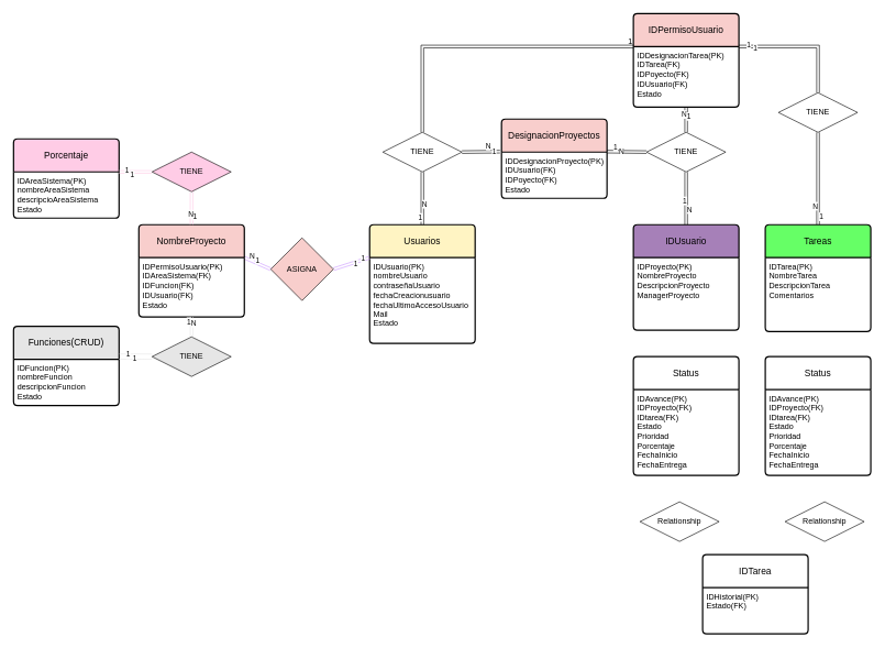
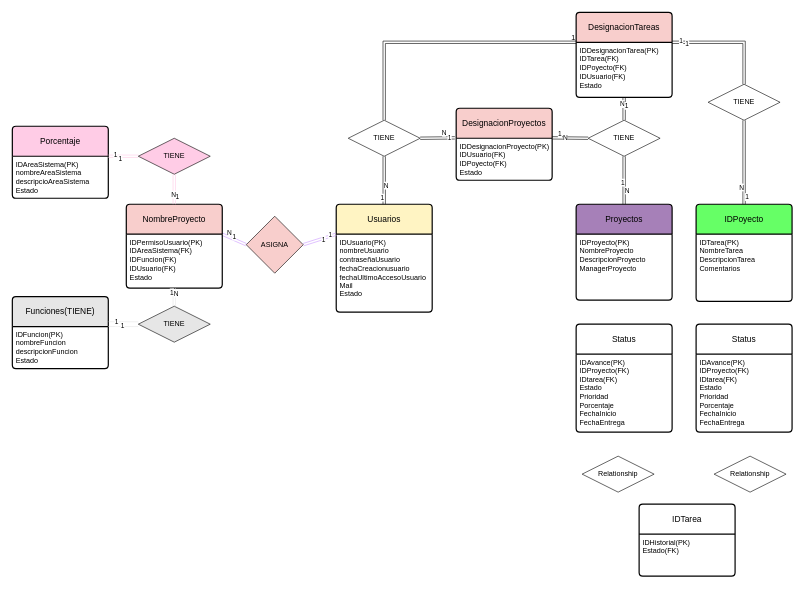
  <mxCell id="0" />
  <mxCell id="1" parent="0" />
- <mxCell id="2" value="Tareas" style="swimlane;childLayout=stackLayout;horizontal=1;startSize=50;horizontalStack=0;rounded=1;fontSize=14;fontStyle=0;strokeWidth=2;resizeParent=0;resizeLast=1;shadow=0;dashed=0;align=center;arcSize=4;whiteSpace=wrap;html=1;fillColor=#66FF66;" vertex="1" parent="1"><mxGeometry x="1160" y="340" width="160" height="162" as="geometry" /></mxCell>
+ <mxCell id="2" value="IDPoyecto" style="swimlane;childLayout=stackLayout;horizontal=1;startSize=50;horizontalStack=0;rounded=1;fontSize=14;fontStyle=0;strokeWidth=2;resizeParent=0;resizeLast=1;shadow=0;dashed=0;align=center;arcSize=4;whiteSpace=wrap;html=1;fillColor=#66FF66;" vertex="1" parent="1"><mxGeometry x="1160" y="340" width="160" height="162" as="geometry" /></mxCell>
  <mxCell id="3" value="IDTarea(PK)&lt;div&gt;&lt;div&gt;NombreTarea&lt;/div&gt;&lt;div&gt;DescripcionTarea&lt;/div&gt;&lt;div&gt;Comentarios&lt;/div&gt;&lt;div&gt;&lt;br&gt;&lt;/div&gt;&lt;/div&gt;" style="align=left;strokeColor=none;fillColor=none;spacingLeft=4;spacingRight=4;fontSize=12;verticalAlign=top;resizable=0;rotatable=0;part=1;html=1;whiteSpace=wrap;" vertex="1" parent="2"><mxGeometry y="50" width="160" height="112" as="geometry" /></mxCell>
- <mxCell id="4" value="IDUsuario" style="swimlane;childLayout=stackLayout;horizontal=1;startSize=50;horizontalStack=0;rounded=1;fontSize=14;fontStyle=0;strokeWidth=2;resizeParent=0;resizeLast=1;shadow=0;dashed=0;align=center;arcSize=4;whiteSpace=wrap;html=1;fillColor=#A680B8;" vertex="1" parent="1"><mxGeometry x="960" y="340" width="160" height="160" as="geometry" /></mxCell>
+ <mxCell id="4" value="Proyectos" style="swimlane;childLayout=stackLayout;horizontal=1;startSize=50;horizontalStack=0;rounded=1;fontSize=14;fontStyle=0;strokeWidth=2;resizeParent=0;resizeLast=1;shadow=0;dashed=0;align=center;arcSize=4;whiteSpace=wrap;html=1;fillColor=#A680B8;" vertex="1" parent="1"><mxGeometry x="960" y="340" width="160" height="160" as="geometry" /></mxCell>
  <mxCell id="5" value="IDProyecto(PK)&lt;div&gt;NombreProyecto&lt;/div&gt;&lt;div&gt;DescripcionProyecto&lt;/div&gt;&lt;div&gt;ManagerProyecto&lt;/div&gt;&lt;div&gt;&lt;br&gt;&lt;/div&gt;" style="align=left;strokeColor=none;fillColor=none;spacingLeft=4;spacingRight=4;fontSize=12;verticalAlign=top;resizable=0;rotatable=0;part=1;html=1;whiteSpace=wrap;" vertex="1" parent="4"><mxGeometry y="50" width="160" height="110" as="geometry" /></mxCell>
  <mxCell id="6" value="IDTarea" style="swimlane;childLayout=stackLayout;horizontal=1;startSize=50;horizontalStack=0;rounded=1;fontSize=14;fontStyle=0;strokeWidth=2;resizeParent=0;resizeLast=1;shadow=0;dashed=0;align=center;arcSize=4;whiteSpace=wrap;html=1;" vertex="1" parent="1"><mxGeometry x="1065" y="840" width="160" height="120" as="geometry" /></mxCell>
  <mxCell id="7" value="IDHistorial(PK)&lt;div&gt;Estado(FK)&lt;/div&gt;&lt;div&gt;&lt;br&gt;&lt;/div&gt;" style="align=left;strokeColor=none;fillColor=none;spacingLeft=4;spacingRight=4;fontSize=12;verticalAlign=top;resizable=0;rotatable=0;part=1;html=1;whiteSpace=wrap;" vertex="1" parent="6"><mxGeometry y="50" width="160" height="70" as="geometry" /></mxCell>
  <mxCell id="8" value="Usuarios" style="swimlane;childLayout=stackLayout;horizontal=1;startSize=50;horizontalStack=0;rounded=1;fontSize=14;fontStyle=0;strokeWidth=2;resizeParent=0;resizeLast=1;shadow=0;dashed=0;align=center;arcSize=4;whiteSpace=wrap;html=1;fillColor=#FFF4C3;" vertex="1" parent="1"><mxGeometry x="560" y="340" width="160" height="180" as="geometry" /></mxCell>
  <mxCell id="9" value="IDUsuario(PK)&lt;div&gt;&lt;div&gt;&lt;/div&gt;&lt;/div&gt;&lt;div&gt;&lt;div&gt;&lt;span style=&quot;background-color: transparent; color: light-dark(rgb(0, 0, 0), rgb(255, 255, 255));&quot;&gt;nombreUsuario&lt;/span&gt;&lt;/div&gt;&lt;div&gt;&lt;span style=&quot;background-color: transparent; color: light-dark(rgb(0, 0, 0), rgb(255, 255, 255));&quot;&gt;contraseñaUsuario&lt;/span&gt;&lt;/div&gt;&lt;div&gt;fechaCreacionusuario&lt;/div&gt;&lt;/div&gt;&lt;div&gt;fechaUltimoAccesoUsuario&lt;/div&gt;&lt;div&gt;Mail&lt;/div&gt;&lt;div&gt;Estado&lt;/div&gt;" style="align=left;strokeColor=none;fillColor=none;spacingLeft=4;spacingRight=4;fontSize=12;verticalAlign=top;resizable=0;rotatable=0;part=1;html=1;whiteSpace=wrap;" vertex="1" parent="8"><mxGeometry y="50" width="160" height="130" as="geometry" /></mxCell>
  <mxCell id="10" value="ASIGNA" style="shape=rhombus;perimeter=rhombusPerimeter;whiteSpace=wrap;html=1;align=center;fillColor=#F8CECC;" vertex="1" parent="1"><mxGeometry x="410" y="360" width="95" height="95" as="geometry" /></mxCell>
  <mxCell id="11" value="" style="shape=link;html=1;rounded=0;strokeColor=#CC99FF;exitX=1;exitY=0.5;exitDx=0;exitDy=0;entryX=0;entryY=0;entryDx=0;entryDy=0;" edge="1" parent="1" source="10" target="9"><mxGeometry relative="1" as="geometry"><mxPoint x="180" y="240" as="sourcePoint" /><mxPoint x="540" y="420" as="targetPoint" /></mxGeometry></mxCell>
  <mxCell id="12" value="1" style="edgeLabel;html=1;align=center;verticalAlign=middle;resizable=0;points=[];" vertex="1" connectable="0" parent="11"><mxGeometry x="0.647" y="3" relative="1" as="geometry"><mxPoint as="offset" /></mxGeometry></mxCell>
  <mxCell id="13" value="1" style="edgeLabel;html=1;align=center;verticalAlign=middle;resizable=0;points=[];" vertex="1" connectable="0" parent="11"><mxGeometry x="0.203" y="-2" relative="1" as="geometry"><mxPoint as="offset" /></mxGeometry></mxCell>
  <mxCell id="14" value="" style="shape=link;html=1;rounded=0;strokeColor=#CC99FF;exitX=1;exitY=0;exitDx=0;exitDy=0;entryX=0;entryY=0.5;entryDx=0;entryDy=0;" edge="1" parent="1" source="18" target="10"><mxGeometry relative="1" as="geometry"><mxPoint x="340" y="350" as="sourcePoint" /><mxPoint x="230" y="460" as="targetPoint" /><Array as="points" /></mxGeometry></mxCell>
  <mxCell id="15" value="N" style="edgeLabel;html=1;align=center;verticalAlign=middle;resizable=0;points=[];" vertex="1" connectable="0" parent="14"><mxGeometry x="-0.798" y="5" relative="1" as="geometry"><mxPoint x="6" as="offset" /></mxGeometry></mxCell>
  <mxCell id="16" value="1" style="edgeLabel;html=1;align=center;verticalAlign=middle;resizable=0;points=[];" vertex="1" connectable="0" parent="14"><mxGeometry x="-0.55" y="-2" relative="1" as="geometry"><mxPoint x="11" y="-2" as="offset" /></mxGeometry></mxCell>
  <mxCell id="17" value="NombreProyecto" style="swimlane;childLayout=stackLayout;horizontal=1;startSize=50;horizontalStack=0;rounded=1;fontSize=14;fontStyle=0;strokeWidth=2;resizeParent=0;resizeLast=1;shadow=0;dashed=0;align=center;arcSize=4;whiteSpace=wrap;html=1;fillColor=#F8CECC;" vertex="1" parent="1"><mxGeometry x="210" y="340" width="160" height="140" as="geometry" /></mxCell>
  <mxCell id="18" value="&lt;span style=&quot;background-color: rgb(255, 255, 255);&quot;&gt;IDPermisoUsuario(PK)&lt;/span&gt;&lt;div&gt;IDAreaSistema(FK)&lt;br&gt;&lt;div&gt;IDFuncion(FK)&lt;/div&gt;&lt;/div&gt;&lt;div&gt;IDUsuario(FK)&lt;/div&gt;&lt;div&gt;Estado&lt;/div&gt;" style="align=left;strokeColor=none;fillColor=none;spacingLeft=4;spacingRight=4;fontSize=12;verticalAlign=top;resizable=0;rotatable=0;part=1;html=1;whiteSpace=wrap;" vertex="1" parent="17"><mxGeometry y="50" width="160" height="90" as="geometry" /></mxCell>
  <mxCell id="19" value="Porcentaje" style="swimlane;childLayout=stackLayout;horizontal=1;startSize=50;horizontalStack=0;rounded=1;fontSize=14;fontStyle=0;strokeWidth=2;resizeParent=0;resizeLast=1;shadow=0;dashed=0;align=center;arcSize=4;whiteSpace=wrap;html=1;fillColor=#FFCCE6;" vertex="1" parent="1"><mxGeometry x="20" y="210" width="160" height="120" as="geometry" /></mxCell>
  <mxCell id="20" value="IDAreaSistema(PK)&lt;div&gt;&lt;span style=&quot;background-color: transparent; color: light-dark(rgb(0, 0, 0), rgb(255, 255, 255));&quot;&gt;nombreAreaSistema&lt;/span&gt;&lt;/div&gt;&lt;div&gt;descripcioAreaSistema&lt;/div&gt;&lt;div&gt;Estado&lt;/div&gt;" style="align=left;strokeColor=none;fillColor=none;spacingLeft=4;spacingRight=4;fontSize=12;verticalAlign=top;resizable=0;rotatable=0;part=1;html=1;whiteSpace=wrap;" vertex="1" parent="19"><mxGeometry y="50" width="160" height="70" as="geometry" /></mxCell>
  <mxCell id="21" value="TIENE" style="shape=rhombus;perimeter=rhombusPerimeter;whiteSpace=wrap;html=1;align=center;fillColor=#FFCCE6;" vertex="1" parent="1"><mxGeometry x="230" y="230" width="120" height="60" as="geometry" /></mxCell>
  <mxCell id="22" value="" style="shape=link;html=1;rounded=0;entryX=0.5;entryY=1;entryDx=0;entryDy=0;strokeColor=#FFCCE6;exitX=0.5;exitY=0;exitDx=0;exitDy=0;" edge="1" parent="1" source="17" target="21"><mxGeometry relative="1" as="geometry"><mxPoint x="350" y="230" as="sourcePoint" /><mxPoint x="560" y="430" as="targetPoint" /></mxGeometry></mxCell>
  <mxCell id="23" value="1" style="edgeLabel;html=1;align=center;verticalAlign=middle;resizable=0;points=[];" vertex="1" connectable="0" parent="22"><mxGeometry x="-0.421" y="-4" relative="1" as="geometry"><mxPoint as="offset" /></mxGeometry></mxCell>
  <mxCell id="24" value="N" style="edgeLabel;html=1;align=center;verticalAlign=middle;resizable=0;points=[];" vertex="1" connectable="0" parent="22"><mxGeometry x="-0.317" y="2" relative="1" as="geometry"><mxPoint as="offset" /></mxGeometry></mxCell>
  <mxCell id="25" value="" style="shape=link;html=1;rounded=0;entryX=1;entryY=0;entryDx=0;entryDy=0;strokeColor=#FFCCE6;exitX=0;exitY=0.5;exitDx=0;exitDy=0;" edge="1" parent="1" source="21" target="20"><mxGeometry relative="1" as="geometry"><mxPoint x="190" y="130" as="sourcePoint" /><mxPoint x="540" y="420" as="targetPoint" /></mxGeometry></mxCell>
  <mxCell id="26" value="1" style="edgeLabel;html=1;align=center;verticalAlign=middle;resizable=0;points=[];" vertex="1" connectable="0" parent="25"><mxGeometry x="0.576" y="-3" relative="1" as="geometry"><mxPoint as="offset" /></mxGeometry></mxCell>
  <mxCell id="27" value="1" style="edgeLabel;html=1;align=center;verticalAlign=middle;resizable=0;points=[];" vertex="1" connectable="0" parent="25"><mxGeometry x="0.245" y="4" relative="1" as="geometry"><mxPoint as="offset" /></mxGeometry></mxCell>
  <mxCell id="28" value="TIENE" style="shape=rhombus;perimeter=rhombusPerimeter;whiteSpace=wrap;html=1;align=center;fillColor=#E6E6E6;" vertex="1" parent="1"><mxGeometry x="230" y="510" width="120" height="60" as="geometry" /></mxCell>
- <mxCell id="29" value="Funciones(CRUD)" style="swimlane;childLayout=stackLayout;horizontal=1;startSize=50;horizontalStack=0;rounded=1;fontSize=14;fontStyle=0;strokeWidth=2;resizeParent=0;resizeLast=1;shadow=0;dashed=0;align=center;arcSize=4;whiteSpace=wrap;html=1;fillColor=#E6E6E6;" vertex="1" parent="1"><mxGeometry x="20" y="494" width="160" height="120" as="geometry" /></mxCell>
+ <mxCell id="29" value="Funciones(TIENE)" style="swimlane;childLayout=stackLayout;horizontal=1;startSize=50;horizontalStack=0;rounded=1;fontSize=14;fontStyle=0;strokeWidth=2;resizeParent=0;resizeLast=1;shadow=0;dashed=0;align=center;arcSize=4;whiteSpace=wrap;html=1;fillColor=#E6E6E6;" vertex="1" parent="1"><mxGeometry x="20" y="494" width="160" height="120" as="geometry" /></mxCell>
  <mxCell id="30" value="IDFuncion(PK)&lt;div&gt;nombreFuncion&lt;/div&gt;&lt;div&gt;descripcionFuncion&lt;/div&gt;&lt;div&gt;Estado&lt;/div&gt;" style="align=left;strokeColor=none;fillColor=none;spacingLeft=4;spacingRight=4;fontSize=12;verticalAlign=top;resizable=0;rotatable=0;part=1;html=1;whiteSpace=wrap;" vertex="1" parent="29"><mxGeometry y="50" width="160" height="70" as="geometry" /></mxCell>
  <mxCell id="31" value="" style="shape=link;html=1;rounded=0;exitX=0;exitY=0.5;exitDx=0;exitDy=0;strokeColor=#E6E6E6;width=-7.949;entryX=1.003;entryY=0.382;entryDx=0;entryDy=0;entryPerimeter=0;" edge="1" parent="1" source="28" target="29"><mxGeometry relative="1" as="geometry"><mxPoint x="150" y="410" as="sourcePoint" /><mxPoint x="200" y="560" as="targetPoint" /></mxGeometry></mxCell>
  <mxCell id="32" value="1" style="edgeLabel;html=1;align=center;verticalAlign=middle;resizable=0;points=[];" vertex="1" connectable="0" parent="31"><mxGeometry x="0.507" y="-3" relative="1" as="geometry"><mxPoint as="offset" /></mxGeometry></mxCell>
  <mxCell id="33" value="1" style="edgeLabel;html=1;align=center;verticalAlign=middle;resizable=0;points=[];" vertex="1" connectable="0" parent="31"><mxGeometry x="0.054" y="3" relative="1" as="geometry"><mxPoint as="offset" /></mxGeometry></mxCell>
  <mxCell id="34" value="" style="shape=link;html=1;rounded=0;exitX=0.5;exitY=1;exitDx=0;exitDy=0;entryX=0.5;entryY=0;entryDx=0;entryDy=0;strokeColor=#E6E6E6;" edge="1" parent="1" source="18" target="28"><mxGeometry relative="1" as="geometry"><mxPoint x="150" y="410" as="sourcePoint" /><mxPoint x="310" y="410" as="targetPoint" /></mxGeometry></mxCell>
  <mxCell id="35" value="1" style="edgeLabel;html=1;align=center;verticalAlign=middle;resizable=0;points=[];" vertex="1" connectable="0" parent="34"><mxGeometry x="-0.587" y="-5" relative="1" as="geometry"><mxPoint as="offset" /></mxGeometry></mxCell>
  <mxCell id="36" value="N" style="edgeLabel;html=1;align=center;verticalAlign=middle;resizable=0;points=[];" vertex="1" connectable="0" parent="34"><mxGeometry x="-0.498" y="2" relative="1" as="geometry"><mxPoint as="offset" /></mxGeometry></mxCell>
  <mxCell id="37" value="Status" style="swimlane;childLayout=stackLayout;horizontal=1;startSize=50;horizontalStack=0;rounded=1;fontSize=14;fontStyle=0;strokeWidth=2;resizeParent=0;resizeLast=1;shadow=0;dashed=0;align=center;arcSize=4;whiteSpace=wrap;html=1;" vertex="1" parent="1"><mxGeometry x="960" y="540" width="160" height="180" as="geometry" /></mxCell>
  <mxCell id="38" value="IDAvance(PK)&lt;div&gt;IDProyecto(FK)&lt;/div&gt;&lt;div&gt;IDtarea(FK)&lt;br&gt;&lt;div&gt;Estado&lt;/div&gt;&lt;div&gt;Prioridad&lt;/div&gt;&lt;div&gt;Porcentaje&lt;/div&gt;&lt;div&gt;&lt;div&gt;FechaInicio&lt;/div&gt;&lt;div&gt;FechaEntrega&lt;/div&gt;&lt;/div&gt;&lt;/div&gt;" style="align=left;strokeColor=none;fillColor=none;spacingLeft=4;spacingRight=4;fontSize=12;verticalAlign=top;resizable=0;rotatable=0;part=1;html=1;whiteSpace=wrap;" vertex="1" parent="37"><mxGeometry y="50" width="160" height="130" as="geometry" /></mxCell>
  <mxCell id="39" value="" style="shape=link;html=1;rounded=0;exitX=0.5;exitY=0;exitDx=0;exitDy=0;entryX=0.5;entryY=1;entryDx=0;entryDy=0;" edge="1" parent="1" source="8" target="47"><mxGeometry relative="1" as="geometry"><mxPoint x="780" y="450" as="sourcePoint" /><mxPoint x="800" y="390" as="targetPoint" /></mxGeometry></mxCell>
  <mxCell id="40" value="1" style="edgeLabel;html=1;align=center;verticalAlign=middle;resizable=0;points=[];" vertex="1" connectable="0" parent="39"><mxGeometry x="-0.69" y="4" relative="1" as="geometry"><mxPoint as="offset" /></mxGeometry></mxCell>
  <mxCell id="41" value="N" style="edgeLabel;html=1;align=center;verticalAlign=middle;resizable=0;points=[];" vertex="1" connectable="0" parent="39"><mxGeometry x="-0.188" y="-2" relative="1" as="geometry"><mxPoint as="offset" /></mxGeometry></mxCell>
  <mxCell id="42" value="" style="shape=link;html=1;rounded=0;exitX=0.5;exitY=1;exitDx=0;exitDy=0;entryX=0.5;entryY=0;entryDx=0;entryDy=0;" edge="1" parent="1" source="51" target="4"><mxGeometry relative="1" as="geometry"><mxPoint x="645" y="378" as="sourcePoint" /><mxPoint x="875" y="315" as="targetPoint" /></mxGeometry></mxCell>
  <mxCell id="43" value="N" style="edgeLabel;html=1;align=center;verticalAlign=middle;resizable=0;points=[];" vertex="1" connectable="0" parent="42"><mxGeometry x="0.406" y="4" relative="1" as="geometry"><mxPoint as="offset" /></mxGeometry></mxCell>
  <mxCell id="44" value="1" style="edgeLabel;html=1;align=center;verticalAlign=middle;resizable=0;points=[];" vertex="1" connectable="0" parent="42"><mxGeometry x="0.072" y="-3" relative="1" as="geometry"><mxPoint as="offset" /></mxGeometry></mxCell>
  <mxCell id="45" value="DesignacionProyectos" style="swimlane;childLayout=stackLayout;horizontal=1;startSize=50;horizontalStack=0;rounded=1;fontSize=14;fontStyle=0;strokeWidth=2;resizeParent=0;resizeLast=1;shadow=0;dashed=0;align=center;arcSize=4;whiteSpace=wrap;html=1;fillColor=#F8CECC;" vertex="1" parent="1"><mxGeometry x="760" y="180" width="160" height="120" as="geometry" /></mxCell>
  <mxCell id="46" value="&lt;div&gt;IDDesignacionProyecto(PK)&lt;/div&gt;IDUsuario(FK)&lt;div&gt;IDPoyecto(FK)&lt;/div&gt;&lt;div&gt;Estado&lt;/div&gt;" style="align=left;strokeColor=none;fillColor=none;spacingLeft=4;spacingRight=4;fontSize=12;verticalAlign=top;resizable=0;rotatable=0;part=1;html=1;whiteSpace=wrap;" vertex="1" parent="45"><mxGeometry y="50" width="160" height="70" as="geometry" /></mxCell>
  <mxCell id="47" value="TIENE" style="shape=rhombus;perimeter=rhombusPerimeter;whiteSpace=wrap;html=1;align=center;" vertex="1" parent="1"><mxGeometry x="580" y="200" width="120" height="60" as="geometry" /></mxCell>
  <mxCell id="48" value="" style="shape=link;html=1;rounded=0;exitX=1;exitY=0.5;exitDx=0;exitDy=0;entryX=-0.014;entryY=0.411;entryDx=0;entryDy=0;entryPerimeter=0;" edge="1" parent="1" source="47" target="45"><mxGeometry relative="1" as="geometry"><mxPoint x="900" y="520" as="sourcePoint" /><mxPoint x="670" y="160" as="targetPoint" /><Array as="points" /></mxGeometry></mxCell>
  <mxCell id="49" value="N" style="edgeLabel;html=1;align=center;verticalAlign=middle;resizable=0;points=[];" vertex="1" connectable="0" parent="48"><mxGeometry x="0.806" y="5" relative="1" as="geometry"><mxPoint x="-12" y="-4" as="offset" /></mxGeometry></mxCell>
  <mxCell id="50" value="1" style="edgeLabel;html=1;align=center;verticalAlign=middle;resizable=0;points=[];" vertex="1" connectable="0" parent="48"><mxGeometry x="0.728" relative="1" as="geometry"><mxPoint x="-1" as="offset" /></mxGeometry></mxCell>
  <mxCell id="51" value="TIENE" style="shape=rhombus;perimeter=rhombusPerimeter;whiteSpace=wrap;html=1;align=center;" vertex="1" parent="1"><mxGeometry x="980" y="200" width="120" height="60" as="geometry" /></mxCell>
  <mxCell id="52" value="" style="shape=link;html=1;rounded=0;exitX=1;exitY=0.411;exitDx=0;exitDy=0;entryX=0;entryY=0.5;entryDx=0;entryDy=0;exitPerimeter=0;" edge="1" parent="1" source="45" target="51"><mxGeometry relative="1" as="geometry"><mxPoint x="890" y="20" as="sourcePoint" /><mxPoint x="1040" y="190" as="targetPoint" /><Array as="points" /></mxGeometry></mxCell>
  <mxCell id="53" value="" style="resizable=0;html=1;whiteSpace=wrap;align=right;verticalAlign=bottom;" connectable="0" vertex="1" parent="52"><mxGeometry x="1" relative="1" as="geometry" /></mxCell>
  <mxCell id="54" value="1" style="edgeLabel;html=1;align=center;verticalAlign=middle;resizable=0;points=[];" vertex="1" connectable="0" parent="52"><mxGeometry x="-0.614" y="7" relative="1" as="geometry"><mxPoint as="offset" /></mxGeometry></mxCell>
  <mxCell id="55" value="N" style="edgeLabel;html=1;align=center;verticalAlign=middle;resizable=0;points=[];" vertex="1" connectable="0" parent="52"><mxGeometry x="-0.281" relative="1" as="geometry"><mxPoint as="offset" /></mxGeometry></mxCell>
- <mxCell id="56" value="IDPermisoUsuario" style="swimlane;childLayout=stackLayout;horizontal=1;startSize=50;horizontalStack=0;rounded=1;fontSize=14;fontStyle=0;strokeWidth=2;resizeParent=0;resizeLast=1;shadow=0;dashed=0;align=center;arcSize=4;whiteSpace=wrap;html=1;fillColor=#F8CECC;" vertex="1" parent="1"><mxGeometry x="960" y="20" width="160" height="142" as="geometry" /></mxCell>
+ <mxCell id="56" value="DesignacionTareas" style="swimlane;childLayout=stackLayout;horizontal=1;startSize=50;horizontalStack=0;rounded=1;fontSize=14;fontStyle=0;strokeWidth=2;resizeParent=0;resizeLast=1;shadow=0;dashed=0;align=center;arcSize=4;whiteSpace=wrap;html=1;fillColor=#F8CECC;" vertex="1" parent="1"><mxGeometry x="960" y="20" width="160" height="142" as="geometry" /></mxCell>
  <mxCell id="57" value="&lt;div&gt;IDDesignacionTarea(PK)&lt;/div&gt;IDTarea(FK)&lt;div&gt;IDPoyecto(FK)&lt;/div&gt;&lt;div&gt;IDUsuario(FK)&lt;/div&gt;&lt;div&gt;Estado&lt;/div&gt;" style="align=left;strokeColor=none;fillColor=none;spacingLeft=4;spacingRight=4;fontSize=12;verticalAlign=top;resizable=0;rotatable=0;part=1;html=1;whiteSpace=wrap;" vertex="1" parent="56"><mxGeometry y="50" width="160" height="92" as="geometry" /></mxCell>
  <mxCell id="58" value="TIENE" style="shape=rhombus;perimeter=rhombusPerimeter;whiteSpace=wrap;html=1;align=center;" vertex="1" parent="1"><mxGeometry x="1180" y="140" width="120" height="60" as="geometry" /></mxCell>
  <mxCell id="59" value="" style="shape=link;html=1;rounded=0;entryX=0.5;entryY=0;entryDx=0;entryDy=0;exitX=1;exitY=0;exitDx=0;exitDy=0;" edge="1" parent="1" source="57" target="58"><mxGeometry relative="1" as="geometry"><mxPoint x="1060" y="320" as="sourcePoint" /><mxPoint x="1220" y="320" as="targetPoint" /><Array as="points"><mxPoint x="1240" y="70" /></Array></mxGeometry></mxCell>
  <mxCell id="60" value="1" style="edgeLabel;html=1;align=center;verticalAlign=middle;resizable=0;points=[];" vertex="1" connectable="0" parent="59"><mxGeometry x="-0.857" y="4" relative="1" as="geometry"><mxPoint as="offset" /></mxGeometry></mxCell>
  <mxCell id="61" value="1" style="edgeLabel;html=1;align=center;verticalAlign=middle;resizable=0;points=[];" vertex="1" connectable="0" parent="59"><mxGeometry x="-0.743" y="-2" relative="1" as="geometry"><mxPoint as="offset" /></mxGeometry></mxCell>
  <mxCell id="62" value="" style="shape=link;html=1;rounded=0;exitX=0.5;exitY=0;exitDx=0;exitDy=0;entryX=0.5;entryY=1;entryDx=0;entryDy=0;" edge="1" parent="1" source="2" target="58"><mxGeometry relative="1" as="geometry"><mxPoint x="1120" y="310" as="sourcePoint" /><mxPoint x="1320" y="240" as="targetPoint" /></mxGeometry></mxCell>
  <mxCell id="63" value="1" style="edgeLabel;html=1;align=center;verticalAlign=middle;resizable=0;points=[];" vertex="1" connectable="0" parent="62"><mxGeometry x="-0.821" y="-4" relative="1" as="geometry"><mxPoint as="offset" /></mxGeometry></mxCell>
  <mxCell id="64" value="N" style="edgeLabel;html=1;align=center;verticalAlign=middle;resizable=0;points=[];" vertex="1" connectable="0" parent="62"><mxGeometry x="-0.583" y="5" relative="1" as="geometry"><mxPoint as="offset" /></mxGeometry></mxCell>
  <mxCell id="65" value="" style="shape=link;html=1;rounded=0;entryX=0.5;entryY=1;entryDx=0;entryDy=0;exitX=0.5;exitY=0;exitDx=0;exitDy=0;" edge="1" parent="1" source="51" target="57"><mxGeometry relative="1" as="geometry"><mxPoint x="850" y="240" as="sourcePoint" /><mxPoint x="1010" y="240" as="targetPoint" /></mxGeometry></mxCell>
  <mxCell id="66" value="N" style="edgeLabel;html=1;align=center;verticalAlign=middle;resizable=0;points=[];" vertex="1" connectable="0" parent="65"><mxGeometry x="0.465" y="4" relative="1" as="geometry"><mxPoint as="offset" /></mxGeometry></mxCell>
  <mxCell id="67" value="1" style="edgeLabel;html=1;align=center;verticalAlign=middle;resizable=0;points=[];" vertex="1" connectable="0" parent="65"><mxGeometry x="0.333" y="-3" relative="1" as="geometry"><mxPoint as="offset" /></mxGeometry></mxCell>
  <mxCell id="68" value="" style="shape=link;html=1;rounded=0;exitX=0.5;exitY=0;exitDx=0;exitDy=0;entryX=0;entryY=0;entryDx=0;entryDy=0;" edge="1" parent="1" source="47" target="57"><mxGeometry relative="1" as="geometry"><mxPoint x="850" y="240" as="sourcePoint" /><mxPoint x="1010" y="240" as="targetPoint" /><Array as="points"><mxPoint y="70" x="640" /></Array></mxGeometry></mxCell>
  <mxCell id="69" value="1" style="resizable=0;html=1;whiteSpace=wrap;align=right;verticalAlign=bottom;" connectable="0" vertex="1" parent="68"><mxGeometry x="1" relative="1" as="geometry" /></mxCell>
  <mxCell id="70" value="Relationship" style="shape=rhombus;perimeter=rhombusPerimeter;whiteSpace=wrap;html=1;align=center;" vertex="1" parent="1"><mxGeometry x="970" y="760" width="120" height="60" as="geometry" /></mxCell>
  <mxCell id="71" value="Status" style="swimlane;childLayout=stackLayout;horizontal=1;startSize=50;horizontalStack=0;rounded=1;fontSize=14;fontStyle=0;strokeWidth=2;resizeParent=0;resizeLast=1;shadow=0;dashed=0;align=center;arcSize=4;whiteSpace=wrap;html=1;" vertex="1" parent="1"><mxGeometry x="1160" y="540" width="160" height="180" as="geometry" /></mxCell>
  <mxCell id="72" value="IDAvance(PK)&lt;div&gt;IDProyecto(FK)&lt;/div&gt;&lt;div&gt;IDtarea(FK)&lt;br&gt;&lt;div&gt;Estado&lt;/div&gt;&lt;div&gt;Prioridad&lt;/div&gt;&lt;div&gt;Porcentaje&lt;/div&gt;&lt;div&gt;&lt;div&gt;FechaInicio&lt;/div&gt;&lt;div&gt;FechaEntrega&lt;/div&gt;&lt;/div&gt;&lt;/div&gt;" style="align=left;strokeColor=none;fillColor=none;spacingLeft=4;spacingRight=4;fontSize=12;verticalAlign=top;resizable=0;rotatable=0;part=1;html=1;whiteSpace=wrap;" vertex="1" parent="71"><mxGeometry y="50" width="160" height="130" as="geometry" /></mxCell>
  <mxCell id="73" value="Relationship" style="shape=rhombus;perimeter=rhombusPerimeter;whiteSpace=wrap;html=1;align=center;" vertex="1" parent="1"><mxGeometry x="1190" y="760" width="120" height="60" as="geometry" /></mxCell>
